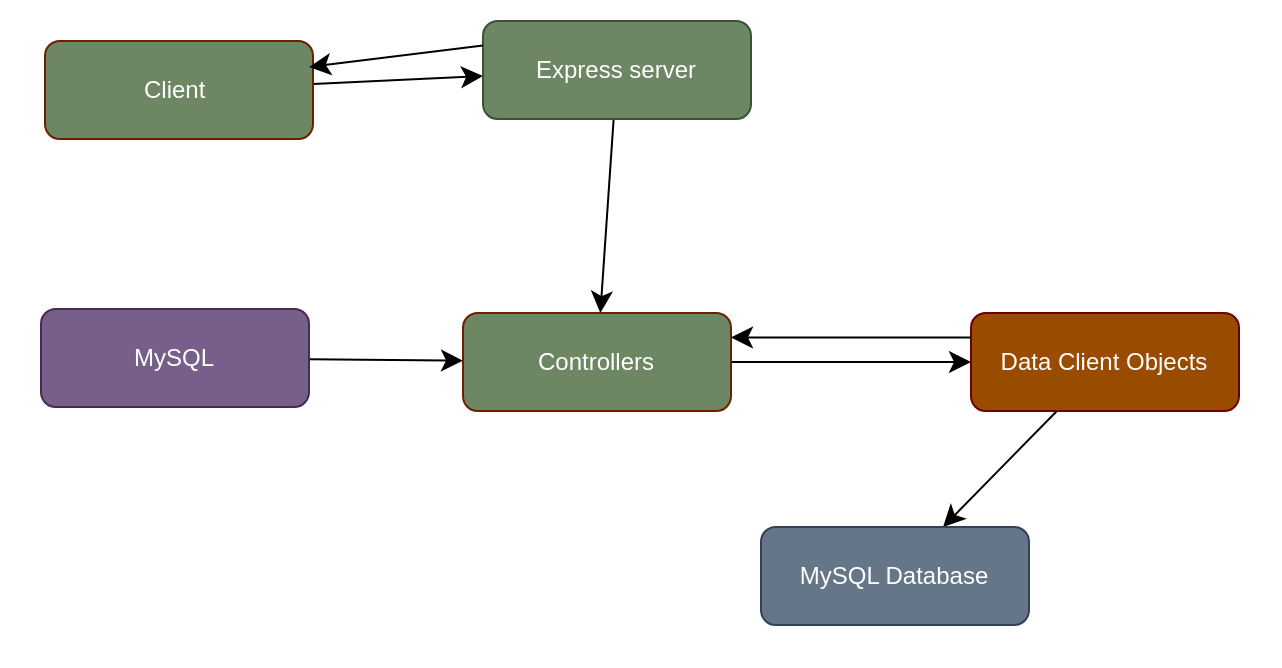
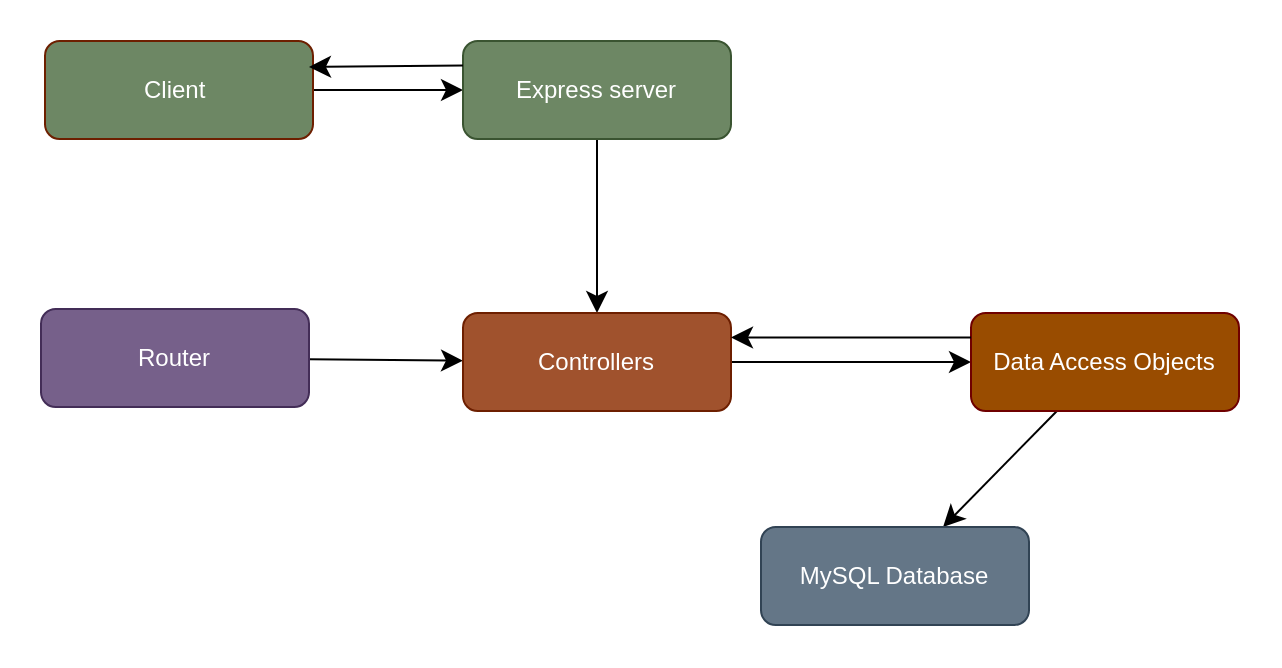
  <mxCell id="0" />
  <mxCell id="1" parent="0" />
  <mxCell id="2" value="" style="edgeStyle=none;curved=1;rounded=0;orthogonalLoop=1;jettySize=auto;html=1;fontSize=12;startSize=8;endSize=8;" edge="1" parent="1" source="3" target="5"><mxGeometry relative="1" as="geometry" /></mxCell>
  <mxCell id="3" value="Client&amp;nbsp;" style="rounded=1;whiteSpace=wrap;html=1;fillColor=#6d8764;strokeColor=#6D1F00;fontColor=#ffffff;" vertex="1" parent="1"><mxGeometry x="22" y="20" width="134" height="49" as="geometry" /></mxCell>
  <mxCell id="4" value="" style="edgeStyle=none;curved=1;rounded=0;orthogonalLoop=1;jettySize=auto;html=1;fontSize=12;startSize=8;endSize=8;" edge="1" parent="1" source="5" target="9"><mxGeometry relative="1" as="geometry" /></mxCell>
- <mxCell id="5" value="Express server" style="rounded=1;whiteSpace=wrap;html=1;fillColor=#6d8764;strokeColor=#3A5431;fontColor=#ffffff;" vertex="1" parent="1"><mxGeometry x="241" y="10" width="134" height="49" as="geometry" /></mxCell>
+ <mxCell id="5" value="Express server" style="rounded=1;whiteSpace=wrap;html=1;fillColor=#6d8764;strokeColor=#3A5431;fontColor=#ffffff;" vertex="1" parent="1"><mxGeometry x="231" y="20" width="134" height="49" as="geometry" /></mxCell>
  <mxCell id="6" value="" style="edgeStyle=none;curved=1;rounded=0;orthogonalLoop=1;jettySize=auto;html=1;fontSize=12;startSize=8;endSize=8;" edge="1" parent="1" source="7" target="9"><mxGeometry relative="1" as="geometry" /></mxCell>
- <mxCell id="7" value="MySQL" style="rounded=1;whiteSpace=wrap;html=1;fillColor=#76608a;strokeColor=#432D57;fontColor=#ffffff;" vertex="1" parent="1"><mxGeometry x="20" y="154" width="134" height="49" as="geometry" /></mxCell>
+ <mxCell id="7" value="Router" style="rounded=1;whiteSpace=wrap;html=1;fillColor=#76608a;strokeColor=#432D57;fontColor=#ffffff;" vertex="1" parent="1"><mxGeometry x="20" y="154" width="134" height="49" as="geometry" /></mxCell>
  <mxCell id="8" value="" style="edgeStyle=none;curved=1;rounded=0;orthogonalLoop=1;jettySize=auto;html=1;fontSize=12;startSize=8;endSize=8;" edge="1" parent="1" source="9" target="11"><mxGeometry relative="1" as="geometry" /></mxCell>
- <mxCell id="9" value="Controllers" style="rounded=1;whiteSpace=wrap;html=1;fillColor=#6d8764;strokeColor=#6D1F00;fontColor=#ffffff;" vertex="1" parent="1"><mxGeometry x="231" y="156" width="134" height="49" as="geometry" /></mxCell>
+ <mxCell id="9" value="Controllers" style="rounded=1;whiteSpace=wrap;html=1;fillColor=#a0522d;strokeColor=#6D1F00;fontColor=#ffffff;" vertex="1" parent="1"><mxGeometry x="231" y="156" width="134" height="49" as="geometry" /></mxCell>
  <mxCell id="10" value="" style="edgeStyle=none;curved=1;rounded=0;orthogonalLoop=1;jettySize=auto;html=1;fontSize=12;startSize=8;endSize=8;" edge="1" parent="1" source="11" target="12"><mxGeometry relative="1" as="geometry" /></mxCell>
- <mxCell id="11" value="Data Client Objects" style="rounded=1;whiteSpace=wrap;html=1;fillColor=#994C00;strokeColor=#6F0000;fontColor=#ffffff;" vertex="1" parent="1"><mxGeometry x="485" y="156" width="134" height="49" as="geometry" /></mxCell>
+ <mxCell id="11" value="Data Access Objects" style="rounded=1;whiteSpace=wrap;html=1;fillColor=#994C00;strokeColor=#6F0000;fontColor=#ffffff;" vertex="1" parent="1"><mxGeometry x="485" y="156" width="134" height="49" as="geometry" /></mxCell>
  <mxCell id="12" value="MySQL Database" style="rounded=1;whiteSpace=wrap;html=1;fillColor=#647687;strokeColor=#314354;fontColor=#ffffff;" vertex="1" parent="1"><mxGeometry x="380" y="263" width="134" height="49" as="geometry" /></mxCell>
  <mxCell id="13" value="" style="endArrow=classic;html=1;rounded=0;fontSize=12;startSize=8;endSize=8;curved=1;exitX=0;exitY=0.25;exitDx=0;exitDy=0;entryX=1;entryY=0.25;entryDx=0;entryDy=0;" edge="1" parent="1" source="11" target="9"><mxGeometry width="50" height="50" relative="1" as="geometry"><mxPoint x="385" y="222" as="sourcePoint" /><mxPoint x="435" y="172" as="targetPoint" /></mxGeometry></mxCell>
  <mxCell id="14" value="" style="endArrow=classic;html=1;rounded=0;fontSize=12;startSize=8;endSize=8;curved=1;exitX=0;exitY=0.25;exitDx=0;exitDy=0;entryX=1;entryY=0.25;entryDx=0;entryDy=0;" edge="1" parent="1" source="5"><mxGeometry width="50" height="50" relative="1" as="geometry"><mxPoint x="274" y="33" as="sourcePoint" /><mxPoint x="154" y="33" as="targetPoint" /></mxGeometry></mxCell>
